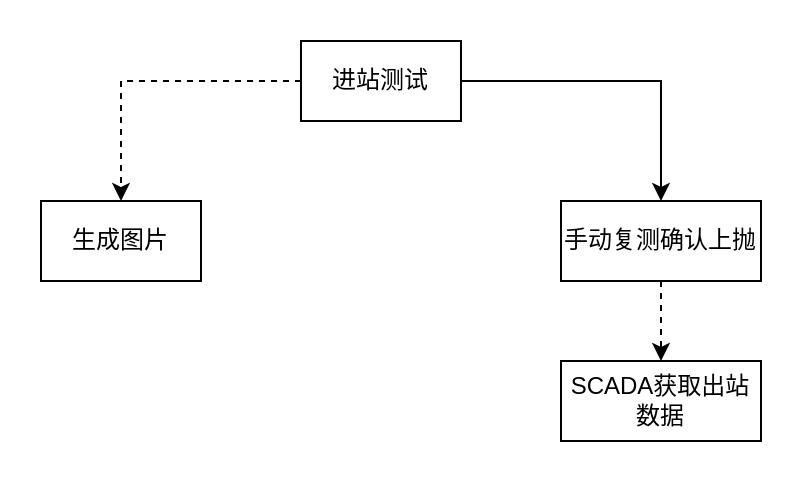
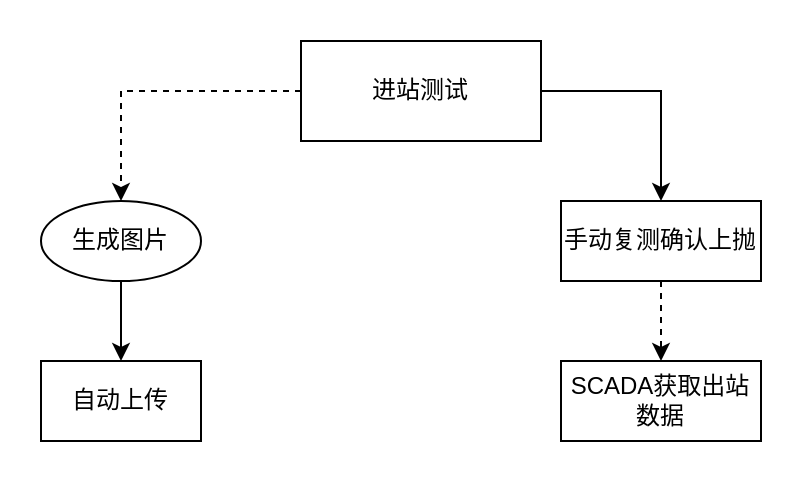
  <mxCell id="0" />
  <mxCell id="1" parent="0" />
  <mxCell id="2" style="edgeStyle=orthogonalEdgeStyle;rounded=0;orthogonalLoop=1;jettySize=auto;html=1;entryX=0.5;entryY=0;entryDx=0;entryDy=0;dashed=1;" edge="1" parent="1" source="4" target="6"><mxGeometry relative="1" as="geometry" /></mxCell>
  <mxCell id="3" style="edgeStyle=orthogonalEdgeStyle;rounded=0;orthogonalLoop=1;jettySize=auto;html=1;entryX=0.5;entryY=0;entryDx=0;entryDy=0;" edge="1" parent="1" source="4" target="8"><mxGeometry relative="1" as="geometry" /></mxCell>
- <mxCell id="4" value="进站测试" style="rounded=0;whiteSpace=wrap;html=1;" vertex="1" parent="1"><mxGeometry x="150" y="20" width="80" height="40" as="geometry" /></mxCell>
- <mxCell id="6" value="生成图片" style="rounded=0;whiteSpace=wrap;html=1;" vertex="1" parent="1"><mxGeometry x="20" y="100" width="80" height="40" as="geometry" /></mxCell>
+ <mxCell id="4" value="进站测试" style="rounded=0;whiteSpace=wrap;html=1;" vertex="1" parent="1"><mxGeometry x="150" y="20" width="120" height="50" as="geometry" /></mxCell>
+ <mxCell id="5" value="" style="edgeStyle=orthogonalEdgeStyle;rounded=0;orthogonalLoop=1;jettySize=auto;html=1;" edge="1" parent="1" source="6" target="9"><mxGeometry relative="1" as="geometry" /></mxCell>
+ <mxCell id="6" value="生成图片" style="ellipse;whiteSpace=wrap;html=1;" vertex="1" parent="1"><mxGeometry x="20" y="100" width="80" height="40" as="geometry" /></mxCell>
  <mxCell id="7" value="" style="edgeStyle=orthogonalEdgeStyle;rounded=0;orthogonalLoop=1;jettySize=auto;html=1;dashed=1;" edge="1" parent="1" source="8" target="10"><mxGeometry relative="1" as="geometry" /></mxCell>
  <mxCell id="8" value="手动复测确认上抛" style="rounded=0;whiteSpace=wrap;html=1;" vertex="1" parent="1"><mxGeometry x="280" y="100" width="100" height="40" as="geometry" /></mxCell>
+ <mxCell id="9" value="自动上传" style="rounded=0;whiteSpace=wrap;html=1;" vertex="1" parent="1"><mxGeometry x="20" y="180" width="80" height="40" as="geometry" /></mxCell>
  <mxCell id="10" value="SCADA获取出站数据" style="rounded=0;whiteSpace=wrap;html=1;" vertex="1" parent="1"><mxGeometry x="280" y="180" width="100" height="40" as="geometry" /></mxCell>
